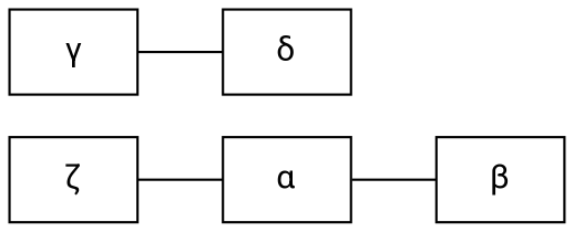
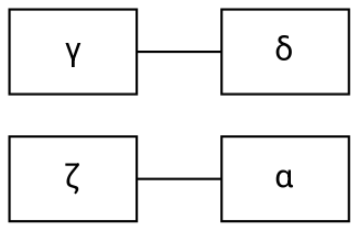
  graph {
    fontname=Roboto
    rankdir=LR
    node [fontname=Roboto shape=box]
    edge [fontname=Roboto]
    n1 [label="&alpha;"]
-   n2 [label="&beta;"]
    n3 [label="&gamma;"]
    n4 [label="&delta;"]
    n5 [label="&zeta;"]
-   n1 -- n2
    n3 -- n4
    n5 -- n1
  }
